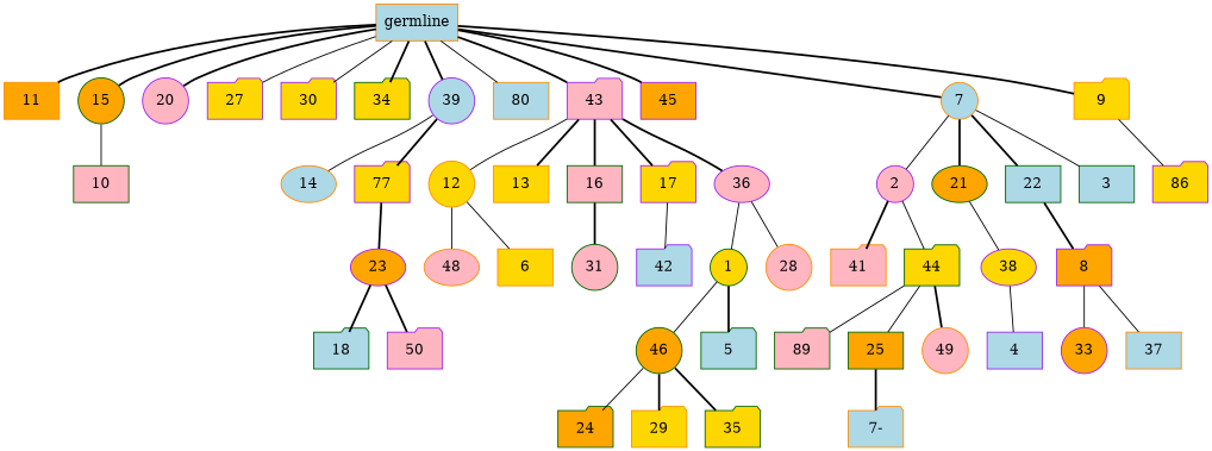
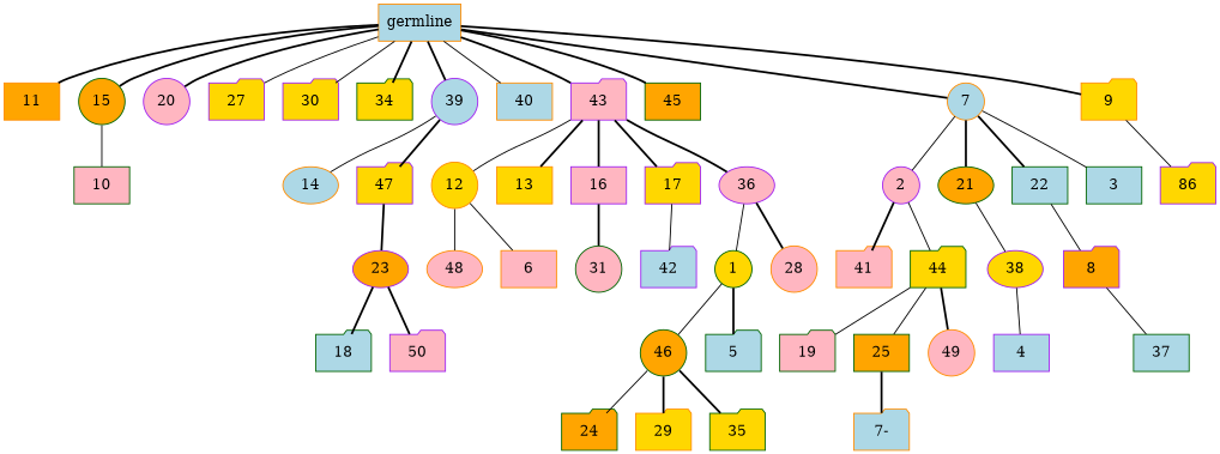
  graph {
    node [color=darkgreen fillcolor=lightpink shape=folder style=filled]
    edge [style=bold]
    n1 [color=darkorange fillcolor=lightblue label=germline shape=box]
    n2 [color=darkorange fillcolor=orange label=11 shape=box]
    n3 [fillcolor=orange label=15 shape=circle]
    n4 [color=purple label=20 shape=circle]
    n5 [color=purple fillcolor=gold label=27]
    n6 [color=purple fillcolor=gold label=30]
    n7 [fillcolor=gold label=34]
    n8 [color=purple fillcolor=lightblue label=39 shape=circle]
-   n9 [color=darkorange fillcolor=lightblue label=80 shape=box]
+   n9 [color=darkorange fillcolor=lightblue label=40 shape=box]
    n10 [color=purple label=43]
-   n11 [color=purple fillcolor=orange label=45 shape=box]
+   n11 [fillcolor=orange label=45 shape=box]
    n12 [color=darkorange fillcolor=lightblue label=7 shape=circle]
    n13 [color=darkorange fillcolor=gold label=9]
    n14 [label=10 shape=box]
    n15 [color=darkorange fillcolor=lightblue label=14 shape=ellipse]
-   n16 [color=purple fillcolor=gold label=77]
+   n16 [color=purple fillcolor=gold label=47]
    n17 [color=darkorange fillcolor=gold label=12 shape=circle]
    n18 [color=darkorange fillcolor=gold label=13 shape=box]
-   n19 [label=16 shape=box]
+   n19 [color=purple label=16 shape=box]
    n20 [color=purple fillcolor=gold label=17]
    n21 [color=purple label=36 shape=ellipse]
    n22 [color=purple label=2 shape=circle]
    n23 [fillcolor=orange label=21 shape=ellipse]
    n24 [fillcolor=lightblue label=22 shape=box]
    n25 [fillcolor=lightblue label=3 shape=box]
    n26 [color=purple fillcolor=gold label=86]
    n27 [color=purple fillcolor=orange label=23 shape=ellipse]
    n28 [fillcolor=lightblue label=18]
    n29 [color=purple label=50]
    n30 [color=darkorange label=48 shape=ellipse]
-   n31 [color=darkorange fillcolor=gold label=6 shape=box]
+   n31 [color=darkorange label=6 shape=box]
    n32 [label=31 shape=circle]
    n33 [color=purple fillcolor=lightblue label=42]
    n34 [fillcolor=gold label=1 shape=circle]
    n35 [color=darkorange label=28 shape=circle]
    n36 [fillcolor=orange label=46 shape=circle]
    n37 [fillcolor=lightblue label=5]
    n38 [fillcolor=orange label=24]
    n39 [color=darkorange fillcolor=gold label=29]
    n40 [fillcolor=gold label=35]
    n41 [color=darkorange label=41]
    n42 [fillcolor=gold label=44]
    n43 [color=purple fillcolor=gold label=38 shape=ellipse]
    n44 [color=purple fillcolor=orange label=8]
-   n45 [label=89]
+   n45 [label=19]
    n46 [fillcolor=orange label=25 shape=box]
    n47 [color=darkorange label=49 shape=circle]
    n48 [color=darkorange fillcolor=lightblue label="7-"]
    n49 [color=purple fillcolor=lightblue label=4 shape=box]
-   n50 [color=purple fillcolor=orange label=33 shape=circle]
-   n51 [color=darkorange fillcolor=lightblue label=37 shape=box]
+   n51 [fillcolor=lightblue label=37 shape=box]
    n1 -- n2
    n1 -- n3
    n1 -- n4
    n1 -- n5 [style=solid]
    n1 -- n6 [style=solid]
    n1 -- n7
    n1 -- n8
    n1 -- n9 [style=solid]
    n1 -- n10
    n1 -- n11
    n1 -- n12
    n1 -- n13
    n3 -- n14 [style=solid]
    n8 -- n15 [style=solid]
    n8 -- n16
    n10 -- n17 [style=solid]
    n10 -- n18
    n10 -- n19
    n10 -- n20
    n10 -- n21
    n12 -- n22 [style=solid]
    n12 -- n23
    n12 -- n24
    n12 -- n25 [style=solid]
    n13 -- n26 [style=solid]
    n16 -- n27
    n17 -- n30 [style=solid]
    n17 -- n31 [style=solid]
    n19 -- n32
    n20 -- n33 [style=solid]
    n21 -- n34 [style=solid]
-   n21 -- n35 [style=solid]
+   n21 -- n35
    n22 -- n41
    n22 -- n42 [style=solid]
    n23 -- n43 [style=solid]
-   n24 -- n44
+   n24 -- n44 [style=solid]
    n27 -- n28
    n27 -- n29
    n34 -- n36 [style=solid]
    n34 -- n37
    n36 -- n38 [style=solid]
    n36 -- n39
    n36 -- n40
    n42 -- n45 [style=solid]
    n42 -- n46 [style=solid]
    n42 -- n47
    n43 -- n49 [style=solid]
-   n44 -- n50 [style=solid]
    n44 -- n51 [style=solid]
    n46 -- n48
  }
